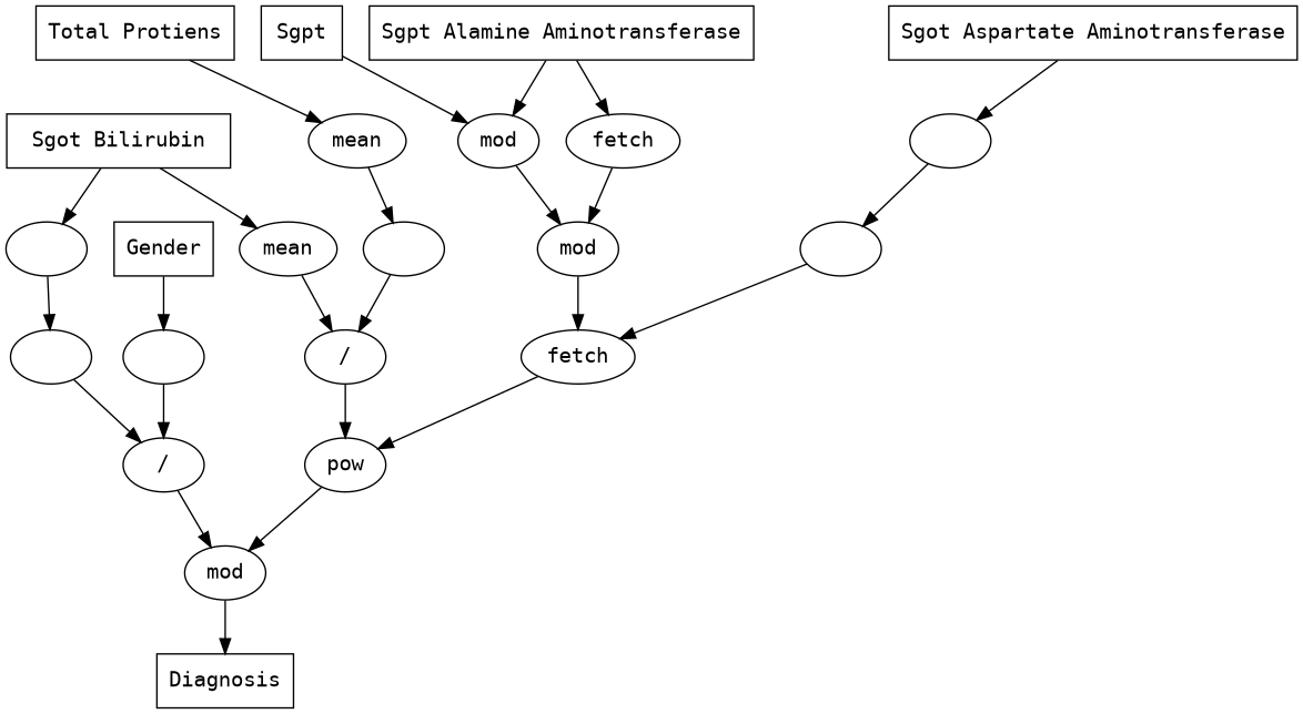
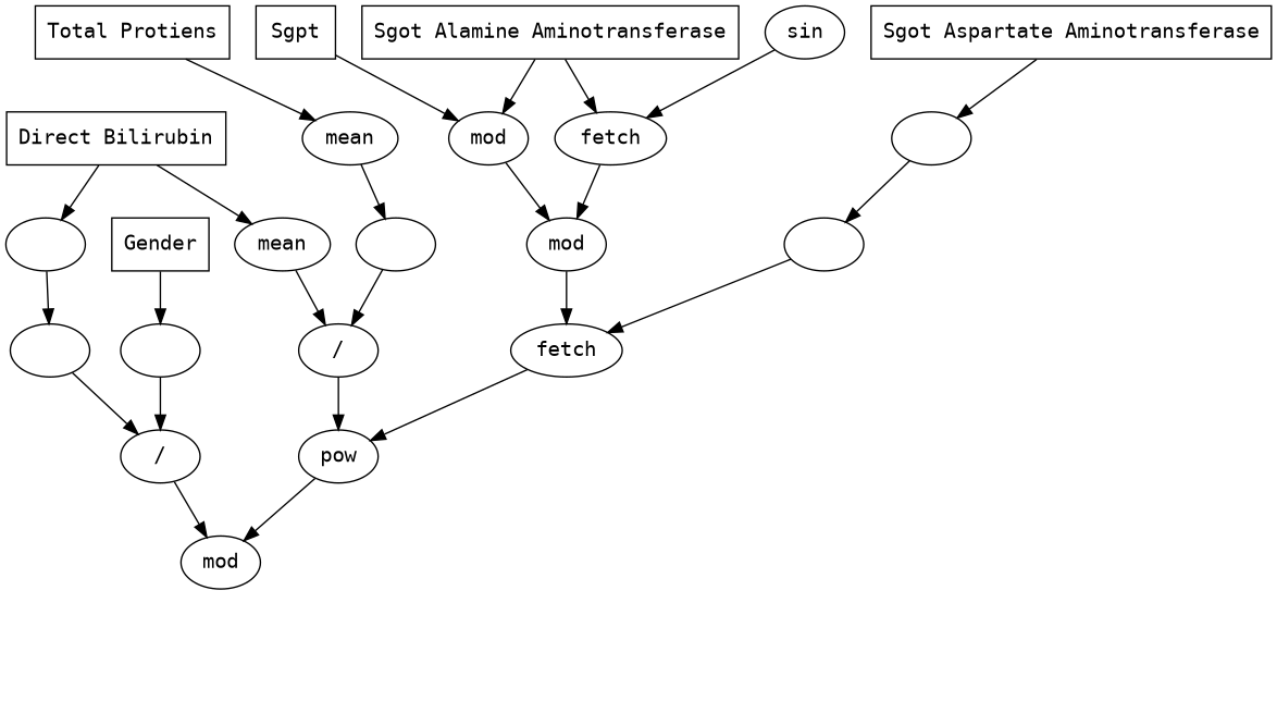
  digraph {
    fontname="DejaVu Sans Mono"
    node [fontname="DejaVu Sans Mono"]
    edge [fontname="DejaVu Sans Mono"]
    n1 [label=Sgpt shape=box]
    n2 [label=mod]
    n3 [label=mod]
    n4 [label=Gender shape=box]
    n5 [label=" "]
+   n6 [label=sin]
    n7 [label=fetch]
    n8 [label="/"]
-   n9 [label="Sgot Bilirubin" shape=box]
+   n9 [label="Direct Bilirubin" shape=box]
    n10 [label=" "]
    n11 [label=mean]
    n12 [label=" "]
    n13 [label="/"]
-   n14 [label="Sgpt Alamine Aminotransferase" shape=box]
+   n14 [label="Sgot Alamine Aminotransferase" shape=box]
    n15 [label="Sgot Aspartate Aminotransferase" shape=box]
    n16 [label=" "]
    n17 [label=" "]
    n18 [label="Total Protiens" shape=box]
    n19 [label=mean]
    n20 [label=" "]
    n21 [label=fetch]
    n22 [label=pow]
    n23 [label=mod]
-   n24 [label=Diagnosis shape=box]
    n1 -> n2
    n2 -> n3
    n3 -> n21
    n4 -> n5
    n5 -> n8
+   n6 -> n7
    n7 -> n3
    n8 -> n23
    n9 -> n10
    n9 -> n11
    n10 -> n12
    n11 -> n13
    n12 -> n8
    n13 -> n22
    n14 -> n2
    n14 -> n7
    n15 -> n16
    n16 -> n17
    n17 -> n21
    n18 -> n19
    n19 -> n20
    n20 -> n13
    n21 -> n22
    n22 -> n23
-   n23 -> n24
  }
